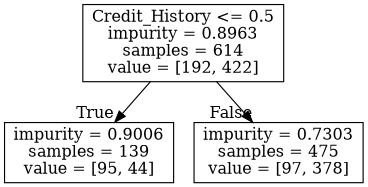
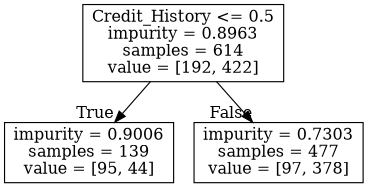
  digraph {
    node [shape=box]
    edge [labeldistance=2.5]
    n1 [label="Credit_History <= 0.5\nimpurity = 0.8963\nsamples = 614\nvalue = [192, 422]"]
    n2 [label="impurity = 0.9006\nsamples = 139\nvalue = [95, 44]"]
-   n3 [label="impurity = 0.7303\nsamples = 475\nvalue = [97, 378]"]
+   n3 [label="impurity = 0.7303\nsamples = 477\nvalue = [97, 378]"]
    n1 -> n2 [headlabel=True labelangle=45]
    n1 -> n3 [headlabel=False labelangle=-45]
  }
